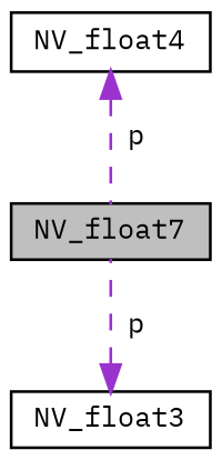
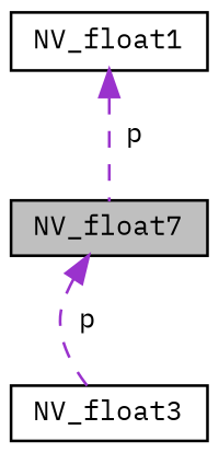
  digraph {
    fontname="IBM Plex Mono"
    node [color=black fillcolor=white fontname="IBM Plex Mono" fontsize=10 shape=record style=filled]
    edge [color=darkorchid3 dir=back fontname="IBM Plex Mono" fontsize=10 labelfontname=Helvetica labelfontsize=10 style=dashed]
    n1 [fillcolor=grey75 fontcolor=black height=0.2 label=NV_float7 width=0.4]
    n2 [height=0.2 label=NV_float3 width=0.4]
-   n3 [height=0.2 label=NV_float4 width=0.4]
-   n2 -> n1 [label=" p"]
+   n3 [height=0.2 label=NV_float1 width=0.4]
+   n1 -> n2 [label=" p"]
    n3 -> n1 [label=" p"]
  }
